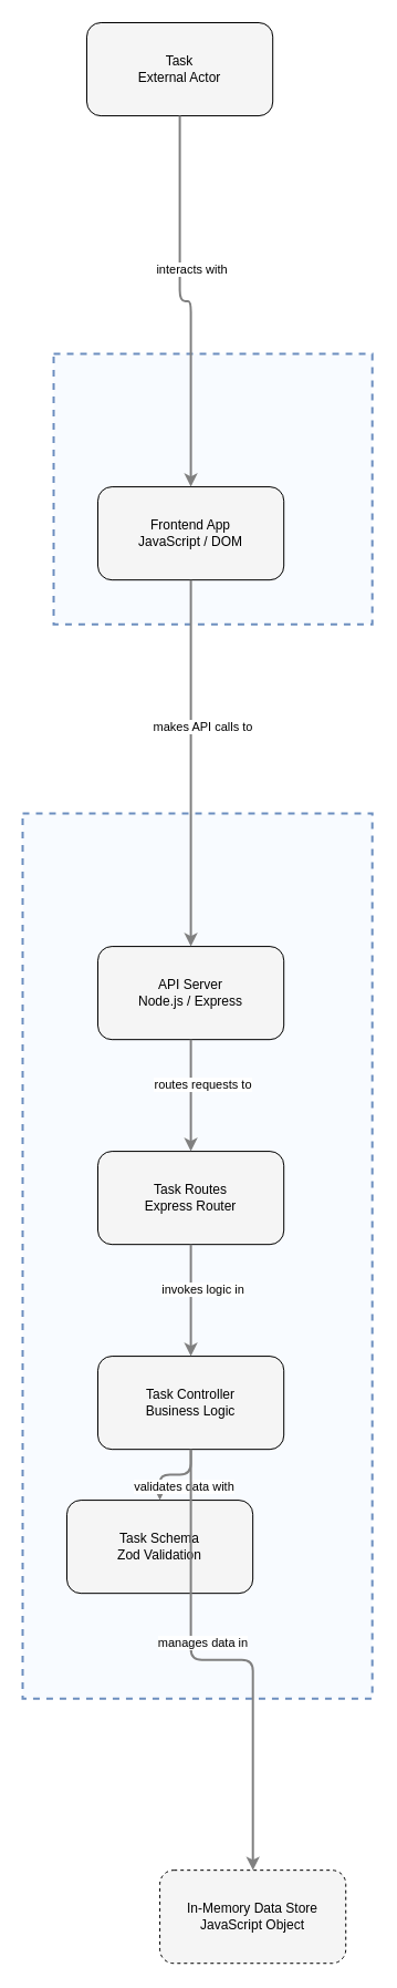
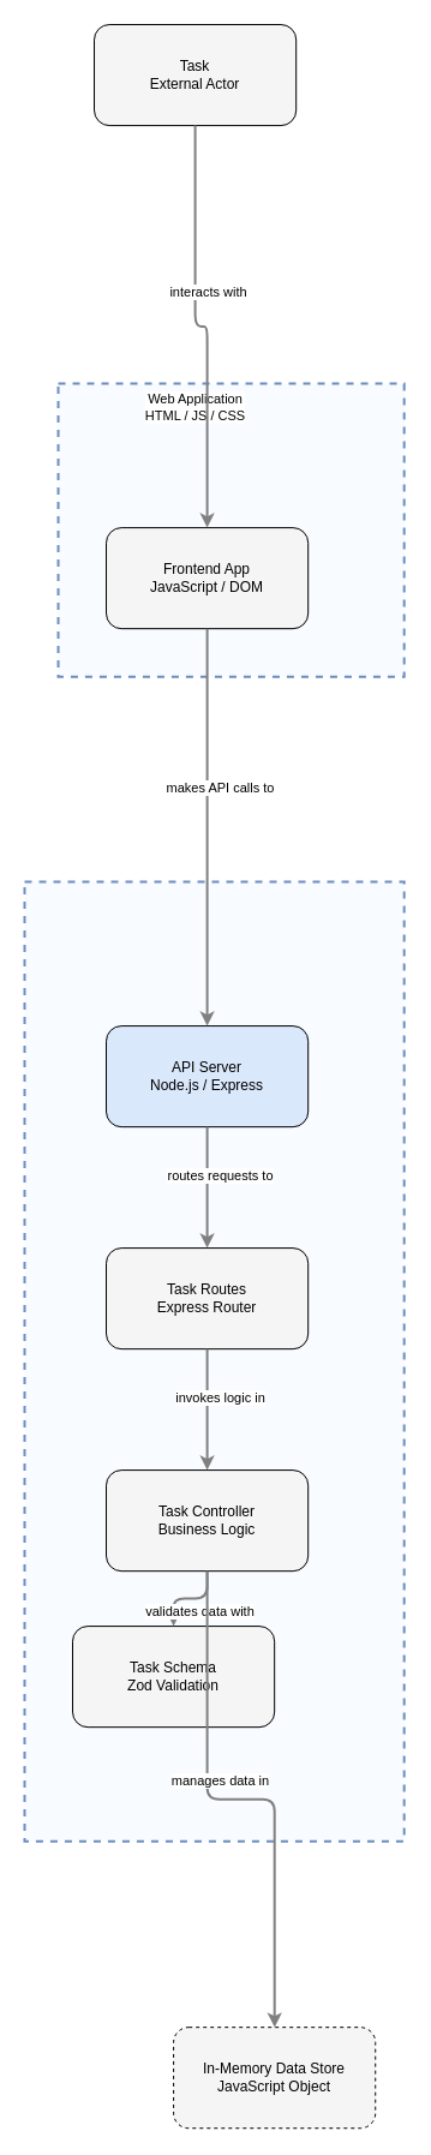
  <mxCell id="0" />
  <mxCell id="1" parent="0" />
  <mxCell id="2" value="" style="html=1;whiteSpace=wrap;container=1;fillColor=#dae8fc;strokeColor=#6c8ebf;dashed=1;fillOpacity=20;strokeWidth=2;containerType=none;recursiveResize=0;movable=1;resizable=1;autosize=0;dropTarget=0" vertex="1" parent="1"><mxGeometry x="20" y="734.079" width="316.184" height="799.079" as="geometry" /></mxCell>
  <mxCell id="3" value="" style="html=1;whiteSpace=wrap;container=1;fillColor=#dae8fc;strokeColor=#6c8ebf;dashed=1;fillOpacity=20;strokeWidth=2;containerType=none;recursiveResize=0;movable=1;resizable=1;autosize=0;dropTarget=0" vertex="1" parent="1"><mxGeometry x="48.026" y="319.079" width="288.158" height="244.079" as="geometry" /></mxCell>
+ <mxCell id="4" value="Web Application&lt;br&gt;HTML / JS / CSS" style="edgeLabel;html=1;align=center;verticalAlign=middle;resizable=0;labelBackgroundColor=white;spacing=5" vertex="1" parent="1"><mxGeometry x="56.026" y="327.079" width="212.158" height="24" as="geometry" /></mxCell>
  <mxCell id="5" value="Task&lt;br&gt;External Actor" style="rounded=1;whiteSpace=wrap;html=1;fillColor=#f5f5f5" vertex="1" parent="1"><mxGeometry x="78.026" y="20" width="168.158" height="84.079" as="geometry" /></mxCell>
  <mxCell id="6" value="In-Memory Data Store&lt;br&gt;JavaScript Object" style="rounded=1;whiteSpace=wrap;html=1;fillColor=#f5f5f5;dashed=1;" vertex="1" parent="1"><mxGeometry x="144.079" y="1688.158" width="168.158" height="84.079" as="geometry" /></mxCell>
  <mxCell id="7" value="Frontend App&lt;br&gt;JavaScript / DOM" style="rounded=1;whiteSpace=wrap;html=1;fillColor=#f5f5f5" vertex="1" parent="3"><mxGeometry x="40" y="120" width="168.158" height="84.079" as="geometry" /></mxCell>
- <mxCell id="8" value="API Server&lt;br&gt;Node.js / Express" style="rounded=1;whiteSpace=wrap;html=1;fillColor=#f5f5f5" vertex="1" parent="2"><mxGeometry x="68.026" y="120" width="168.158" height="84.079" as="geometry" /></mxCell>
+ <mxCell id="8" value="API Server&lt;br&gt;Node.js / Express" style="rounded=1;whiteSpace=wrap;html=1;fillColor=#dae8fc;" vertex="1" parent="2"><mxGeometry x="68.026" y="120" width="168.158" height="84.079" as="geometry" /></mxCell>
  <mxCell id="9" value="Task Routes&lt;br&gt;Express Router" style="rounded=1;whiteSpace=wrap;html=1;fillColor=#f5f5f5" vertex="1" parent="2"><mxGeometry x="68.026" y="305" width="168.158" height="84.079" as="geometry" /></mxCell>
  <mxCell id="10" value="Task Controller&lt;br&gt;Business Logic" style="rounded=1;whiteSpace=wrap;html=1;fillColor=#f5f5f5" vertex="1" parent="2"><mxGeometry x="68.026" y="490" width="168.158" height="84.079" as="geometry" /></mxCell>
  <mxCell id="11" value="Task Schema&lt;br&gt;Zod Validation" style="rounded=1;whiteSpace=wrap;html=1;fillColor=#f5f5f5" vertex="1" parent="2"><mxGeometry x="40" y="620" width="168.158" height="84.079" as="geometry" /></mxCell>
  <mxCell id="12" style="edgeStyle=orthogonalEdgeStyle;rounded=1;orthogonalLoop=1;jettySize=auto;html=1;strokeColor=#808080;strokeWidth=2;jumpStyle=arc;jumpSize=10;spacing=15;labelBackgroundColor=white;labelBorderColor=none" edge="1" parent="1" source="5" target="7"><mxGeometry relative="1" as="geometry" /></mxCell>
  <mxCell id="13" value="interacts with" style="edgeLabel;html=1;align=center;verticalAlign=middle;resizable=0;points=[];" vertex="1" connectable="0" parent="12"><mxGeometry x="-0.2" y="10" relative="1" as="geometry"><mxPoint as="offset" /></mxGeometry></mxCell>
  <mxCell id="14" style="edgeStyle=orthogonalEdgeStyle;rounded=1;orthogonalLoop=1;jettySize=auto;html=1;strokeColor=#808080;strokeWidth=2;jumpStyle=arc;jumpSize=10;spacing=15;labelBackgroundColor=white;labelBorderColor=none" edge="1" parent="1" source="7" target="8"><mxGeometry relative="1" as="geometry" /></mxCell>
  <mxCell id="15" value="makes API calls to" style="edgeLabel;html=1;align=center;verticalAlign=middle;resizable=0;points=[];" vertex="1" connectable="0" parent="14"><mxGeometry x="-0.2" y="10" relative="1" as="geometry"><mxPoint as="offset" /></mxGeometry></mxCell>
  <mxCell id="16" style="edgeStyle=orthogonalEdgeStyle;rounded=1;orthogonalLoop=1;jettySize=auto;html=1;strokeColor=#808080;strokeWidth=2;jumpStyle=arc;jumpSize=10;spacing=15;labelBackgroundColor=white;labelBorderColor=none" edge="1" parent="1" source="8" target="9"><mxGeometry relative="1" as="geometry" /></mxCell>
  <mxCell id="17" value="routes requests to" style="edgeLabel;html=1;align=center;verticalAlign=middle;resizable=0;points=[];" vertex="1" connectable="0" parent="16"><mxGeometry x="-0.2" y="10" relative="1" as="geometry"><mxPoint as="offset" /></mxGeometry></mxCell>
  <mxCell id="18" style="edgeStyle=orthogonalEdgeStyle;rounded=1;orthogonalLoop=1;jettySize=auto;html=1;strokeColor=#808080;strokeWidth=2;jumpStyle=arc;jumpSize=10;spacing=15;labelBackgroundColor=white;labelBorderColor=none" edge="1" parent="1" source="9" target="10"><mxGeometry relative="1" as="geometry" /></mxCell>
  <mxCell id="19" value="invokes logic in" style="edgeLabel;html=1;align=center;verticalAlign=middle;resizable=0;points=[];" vertex="1" connectable="0" parent="18"><mxGeometry x="-0.2" y="10" relative="1" as="geometry"><mxPoint as="offset" /></mxGeometry></mxCell>
  <mxCell id="20" style="edgeStyle=orthogonalEdgeStyle;rounded=1;orthogonalLoop=1;jettySize=auto;html=1;strokeColor=#808080;strokeWidth=2;jumpStyle=arc;jumpSize=10;spacing=15;labelBackgroundColor=white;labelBorderColor=none" edge="1" parent="1" source="10" target="11"><mxGeometry relative="1" as="geometry" /></mxCell>
  <mxCell id="21" value="validates data with" style="edgeLabel;html=1;align=center;verticalAlign=middle;resizable=0;points=[];" vertex="1" connectable="0" parent="20"><mxGeometry x="-0.2" y="10" relative="1" as="geometry"><mxPoint as="offset" /></mxGeometry></mxCell>
  <mxCell id="22" style="edgeStyle=orthogonalEdgeStyle;rounded=1;orthogonalLoop=1;jettySize=auto;html=1;strokeColor=#808080;strokeWidth=2;jumpStyle=arc;jumpSize=10;spacing=15;labelBackgroundColor=white;labelBorderColor=none" edge="1" parent="1" source="10" target="6"><mxGeometry relative="1" as="geometry" /></mxCell>
  <mxCell id="23" value="manages data in" style="edgeLabel;html=1;align=center;verticalAlign=middle;resizable=0;points=[];" vertex="1" connectable="0" parent="22"><mxGeometry x="-0.2" y="10" relative="1" as="geometry"><mxPoint as="offset" /></mxGeometry></mxCell>
